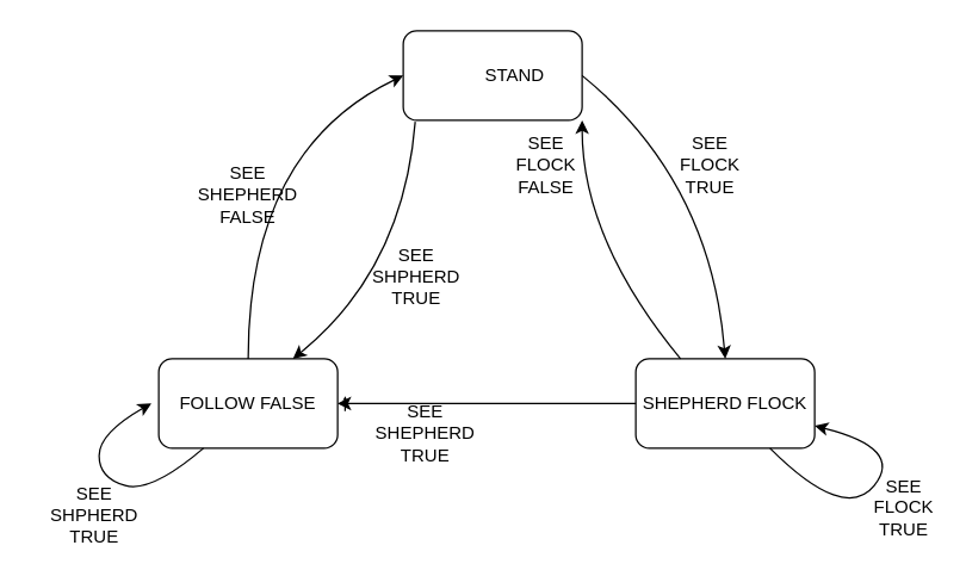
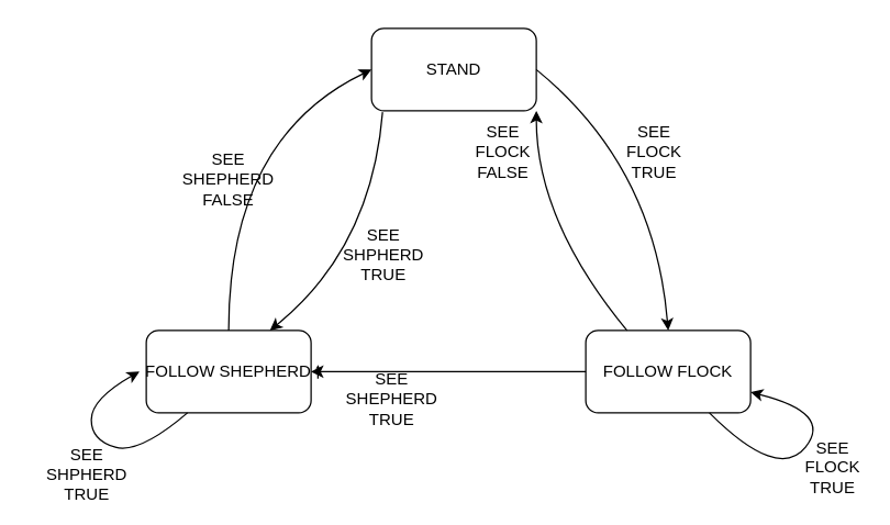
  <mxCell id="0" />
  <mxCell id="1" parent="0" />
  <mxCell id="2" value="" style="rounded=1;whiteSpace=wrap;html=1;" vertex="1" parent="1"><mxGeometry x="270" y="20" width="120" height="60" as="geometry" /></mxCell>
  <mxCell id="3" value="" style="rounded=1;whiteSpace=wrap;html=1;" vertex="1" parent="1"><mxGeometry x="106" y="240" width="120" height="60" as="geometry" /></mxCell>
  <mxCell id="4" value="" style="rounded=1;whiteSpace=wrap;html=1;" vertex="1" parent="1"><mxGeometry x="426" y="240" width="120" height="60" as="geometry" /></mxCell>
- <mxCell id="5" value="STAND" style="text;html=1;strokeColor=none;fillColor=none;align=center;verticalAlign=middle;whiteSpace=wrap;rounded=0;" vertex="1" parent="1"><mxGeometry x="325" y="40" width="40" height="20" as="geometry" /></mxCell>
- <mxCell id="6" value="FOLLOW FALSE" style="text;html=1;strokeColor=none;fillColor=none;align=center;verticalAlign=middle;whiteSpace=wrap;rounded=0;" vertex="1" parent="1"><mxGeometry x="101" y="260" width="130" height="20" as="geometry" /></mxCell>
- <mxCell id="7" value="SHEPHERD FLOCK" style="text;html=1;strokeColor=none;fillColor=none;align=center;verticalAlign=middle;whiteSpace=wrap;rounded=0;" vertex="1" parent="1"><mxGeometry x="426" y="260" width="120" height="20" as="geometry" /></mxCell>
+ <mxCell id="5" value="STAND" style="text;html=1;strokeColor=none;fillColor=none;align=center;verticalAlign=middle;whiteSpace=wrap;rounded=0;" vertex="1" parent="1"><mxGeometry x="310" y="40" width="40" height="20" as="geometry" /></mxCell>
+ <mxCell id="6" value="FOLLOW SHEPHERD" style="text;html=1;strokeColor=none;fillColor=none;align=center;verticalAlign=middle;whiteSpace=wrap;rounded=0;" vertex="1" parent="1"><mxGeometry x="101" y="260" width="130" height="20" as="geometry" /></mxCell>
+ <mxCell id="7" value="FOLLOW FLOCK" style="text;html=1;strokeColor=none;fillColor=none;align=center;verticalAlign=middle;whiteSpace=wrap;rounded=0;" vertex="1" parent="1"><mxGeometry x="426" y="260" width="120" height="20" as="geometry" /></mxCell>
  <mxCell id="8" value="" style="endArrow=classic;html=1;entryX=0;entryY=0.5;entryDx=0;entryDy=0;curved=1;exitX=0.5;exitY=0;exitDx=0;exitDy=0;fillColor=#fff2cc;endSize=0;strokeColor=none;" edge="1" parent="1" source="3" target="2"><mxGeometry width="50" height="50" relative="1" as="geometry"><mxPoint x="176" y="150" as="sourcePoint" /><mxPoint x="356" y="150" as="targetPoint" /><Array as="points"><mxPoint x="156" y="180" /><mxPoint x="176" y="110" /><mxPoint x="206" y="90" /></Array></mxGeometry></mxCell>
  <mxCell id="9" value="SEE SHPHERD TRUE" style="text;html=1;strokeColor=none;fillColor=none;align=center;verticalAlign=middle;whiteSpace=wrap;rounded=0;" vertex="1" parent="1"><mxGeometry x="236" y="170" width="86" height="30" as="geometry" /></mxCell>
  <mxCell id="10" value="" style="curved=1;endArrow=classic;html=1;fillColor=#fff2cc;entryX=0;entryY=0.5;entryDx=0;entryDy=0;exitX=0.5;exitY=0;exitDx=0;exitDy=0;" edge="1" parent="1" source="3" target="2"><mxGeometry width="50" height="50" relative="1" as="geometry"><mxPoint x="106" y="440" as="sourcePoint" /><mxPoint x="156" y="390" as="targetPoint" /><Array as="points"><mxPoint x="166" y="100" /></Array></mxGeometry></mxCell>
  <mxCell id="11" value="" style="curved=1;endArrow=classic;html=1;fillColor=#fff2cc;exitX=0.067;exitY=1.017;exitDx=0;exitDy=0;entryX=0.75;entryY=0;entryDx=0;entryDy=0;exitPerimeter=0;" edge="1" parent="1" source="2" target="3"><mxGeometry width="50" height="50" relative="1" as="geometry"><mxPoint x="116" y="430" as="sourcePoint" /><mxPoint x="166" y="380" as="targetPoint" /><Array as="points"><mxPoint x="270" y="180" /></Array></mxGeometry></mxCell>
  <mxCell id="12" style="edgeStyle=none;curved=1;orthogonalLoop=1;jettySize=auto;html=1;exitX=1;exitY=0.75;exitDx=0;exitDy=0;entryX=1;entryY=0.25;entryDx=0;entryDy=0;endSize=0;fillColor=#fff2cc;" edge="1" parent="1" source="6" target="6"><mxGeometry relative="1" as="geometry" /></mxCell>
  <mxCell id="13" value="SEE FLOCK TRUE" style="text;html=1;strokeColor=none;fillColor=none;align=center;verticalAlign=middle;whiteSpace=wrap;rounded=0;" vertex="1" parent="1"><mxGeometry x="456" y="100" width="40" height="20" as="geometry" /></mxCell>
  <mxCell id="14" value="SEE SHEPHERD FALSE" style="text;html=1;strokeColor=none;fillColor=none;align=center;verticalAlign=middle;whiteSpace=wrap;rounded=0;" vertex="1" parent="1"><mxGeometry x="146" y="120" width="40" height="20" as="geometry" /></mxCell>
  <mxCell id="15" value="" style="curved=1;endArrow=classic;html=1;fillColor=#fff2cc;entryX=1;entryY=1;entryDx=0;entryDy=0;exitX=0.25;exitY=0;exitDx=0;exitDy=0;" edge="1" parent="1" source="4" target="2"><mxGeometry width="50" height="50" relative="1" as="geometry"><mxPoint x="306" y="160" as="sourcePoint" /><mxPoint x="356" y="110" as="targetPoint" /><Array as="points"><mxPoint x="390" y="160" /></Array></mxGeometry></mxCell>
  <mxCell id="16" value="" style="curved=1;endArrow=classic;html=1;fillColor=#fff2cc;exitX=1;exitY=0.5;exitDx=0;exitDy=0;entryX=0.5;entryY=0;entryDx=0;entryDy=0;" edge="1" parent="1" source="2" target="4"><mxGeometry width="50" height="50" relative="1" as="geometry"><mxPoint x="436" y="180" as="sourcePoint" /><mxPoint x="486" y="130" as="targetPoint" /><Array as="points"><mxPoint x="476" y="120" /></Array></mxGeometry></mxCell>
  <mxCell id="17" value="SEE FLOCK FALSE" style="text;html=1;strokeColor=none;fillColor=none;align=center;verticalAlign=middle;whiteSpace=wrap;rounded=0;" vertex="1" parent="1"><mxGeometry x="346" y="100" width="40" height="20" as="geometry" /></mxCell>
  <mxCell id="18" value="" style="endArrow=classic;html=1;fillColor=#fff2cc;exitX=0;exitY=0.5;exitDx=0;exitDy=0;" edge="1" parent="1" source="7"><mxGeometry width="50" height="50" relative="1" as="geometry"><mxPoint x="306" y="320" as="sourcePoint" /><mxPoint x="226" y="270" as="targetPoint" /></mxGeometry></mxCell>
  <mxCell id="19" value="SEE SHEPHERD TRUE" style="text;html=1;strokeColor=none;fillColor=none;align=center;verticalAlign=middle;whiteSpace=wrap;rounded=0;" vertex="1" parent="1"><mxGeometry x="264.5" y="280" width="40" height="20" as="geometry" /></mxCell>
  <mxCell id="20" value="" style="curved=1;endArrow=classic;html=1;fillColor=#fff2cc;entryX=0;entryY=0.5;entryDx=0;entryDy=0;exitX=0.25;exitY=1;exitDx=0;exitDy=0;" edge="1" parent="1" source="3" target="6"><mxGeometry width="50" height="50" relative="1" as="geometry"><mxPoint x="46" y="330" as="sourcePoint" /><mxPoint x="96" y="280" as="targetPoint" /><Array as="points"><mxPoint x="101" y="330" /><mxPoint x="66" y="320" /><mxPoint x="66" y="290" /></Array></mxGeometry></mxCell>
  <mxCell id="21" value="SEE SHPHERD TRUE" style="text;html=1;strokeColor=none;fillColor=none;align=center;verticalAlign=middle;whiteSpace=wrap;rounded=0;" vertex="1" parent="1"><mxGeometry x="20" y="330" width="86" height="30" as="geometry" /></mxCell>
  <mxCell id="22" value="" style="curved=1;endArrow=classic;html=1;fillColor=#fff2cc;entryX=1;entryY=0.75;entryDx=0;entryDy=0;exitX=0.75;exitY=1;exitDx=0;exitDy=0;" edge="1" parent="1" source="4" target="4"><mxGeometry width="50" height="50" relative="1" as="geometry"><mxPoint x="576" y="340" as="sourcePoint" /><mxPoint x="541" y="310" as="targetPoint" /><Array as="points"><mxPoint x="566" y="350" /><mxPoint x="606" y="300" /></Array></mxGeometry></mxCell>
  <mxCell id="23" value="SEE FLOCK TRUE" style="text;html=1;strokeColor=none;fillColor=none;align=center;verticalAlign=middle;whiteSpace=wrap;rounded=0;" vertex="1" parent="1"><mxGeometry x="586" y="330" width="40" height="20" as="geometry" /></mxCell>
